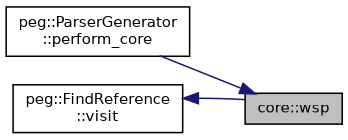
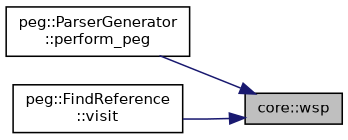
  digraph {
    rankdir=RL
    node [color=black fillcolor=white fontname=Helvetica fontsize=10 shape=record style=filled]
    edge [color=midnightblue dir=back fontname=Helvetica fontsize=10 labelfontname=Helvetica labelfontsize=10 style=solid]
    n1 [fillcolor=grey75 fontcolor=black height=0.2 label="core::wsp" width=0.4]
-   n2 [height=0.2 label="peg::ParserGenerator\l::perform_core" width=0.4]
+   n2 [height=0.2 label="peg::ParserGenerator\l::perform_peg" width=0.4]
    n3 [height=0.2 label="peg::FindReference\l::visit" width=0.4]
    n1 -> n2
-   n3 -> n1
+   n1 -> n3
  }
